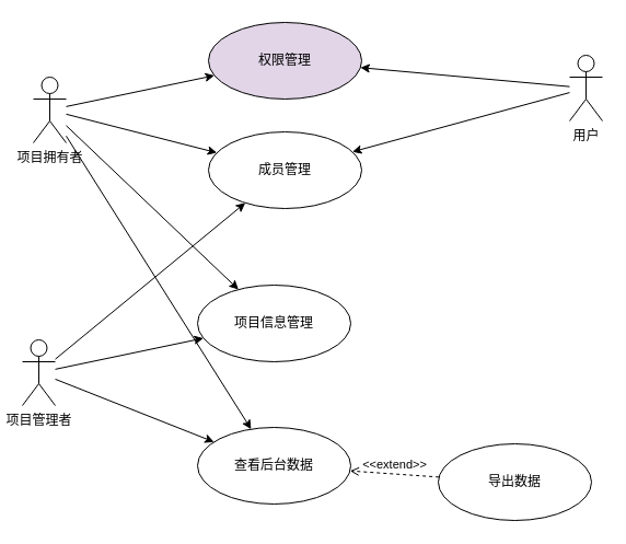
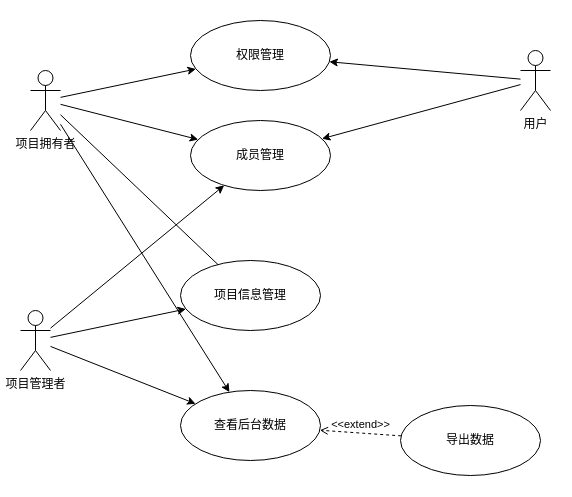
  <mxCell id="0" />
  <mxCell id="1" parent="0" />
  <mxCell id="2" value="成员管理" style="ellipse;whiteSpace=wrap;html=1;" vertex="1" parent="1"><mxGeometry x="190" y="120" width="140" height="70" as="geometry" /></mxCell>
  <mxCell id="3" value="导出数据" style="ellipse;whiteSpace=wrap;html=1;" vertex="1" parent="1"><mxGeometry x="400" y="405" width="140" height="70" as="geometry" /></mxCell>
  <mxCell id="4" value="项目拥有者" style="shape=umlActor;verticalLabelPosition=bottom;verticalAlign=top;html=1;outlineConnect=0;" vertex="1" parent="1"><mxGeometry x="30" y="70" width="30" height="60" as="geometry" /></mxCell>
  <mxCell id="5" style="rounded=0;orthogonalLoop=1;jettySize=auto;html=1;" edge="1" parent="1" source="4" target="2"><mxGeometry relative="1" as="geometry"><mxPoint x="100" y="200" as="targetPoint" /></mxGeometry></mxCell>
- <mxCell id="6" value="权限管理" style="ellipse;whiteSpace=wrap;html=1;fillColor=#e1d5e7;" vertex="1" parent="1"><mxGeometry x="190" y="20" width="140" height="70" as="geometry" /></mxCell>
+ <mxCell id="6" value="权限管理" style="ellipse;whiteSpace=wrap;html=1;" vertex="1" parent="1"><mxGeometry x="190" y="20" width="140" height="70" as="geometry" /></mxCell>
  <mxCell id="7" style="rounded=0;orthogonalLoop=1;jettySize=auto;html=1;" edge="1" parent="1" source="4" target="6"><mxGeometry relative="1" as="geometry"><mxPoint x="227" y="133" as="targetPoint" /><mxPoint x="60" y="240" as="sourcePoint" /></mxGeometry></mxCell>
  <mxCell id="8" value="查看后台数据" style="ellipse;whiteSpace=wrap;html=1;" vertex="1" parent="1"><mxGeometry x="180" y="390" width="140" height="70" as="geometry" /></mxCell>
  <mxCell id="9" value="项目管理者" style="shape=umlActor;verticalLabelPosition=bottom;verticalAlign=top;html=1;outlineConnect=0;" vertex="1" parent="1"><mxGeometry x="20" y="310" width="30" height="60" as="geometry" /></mxCell>
  <mxCell id="10" value="项目信息管理" style="ellipse;whiteSpace=wrap;html=1;" vertex="1" parent="1"><mxGeometry x="180" y="260" width="140" height="70" as="geometry" /></mxCell>
  <mxCell id="11" value="&amp;lt;&amp;lt;extend&amp;gt;&amp;gt;" style="html=1;verticalAlign=bottom;labelBackgroundColor=none;endArrow=open;endFill=0;dashed=1;rounded=0;" edge="1" parent="1" source="3" target="8"><mxGeometry width="160" relative="1" as="geometry"><mxPoint x="170" y="270" as="sourcePoint" /><mxPoint x="330" y="270" as="targetPoint" /></mxGeometry></mxCell>
  <mxCell id="12" value="" style="endArrow=classic;html=1;rounded=0;" edge="1" parent="1" source="9" target="10"><mxGeometry width="50" height="50" relative="1" as="geometry"><mxPoint x="220" y="270" as="sourcePoint" /><mxPoint x="270" y="220" as="targetPoint" /></mxGeometry></mxCell>
  <mxCell id="13" value="" style="endArrow=classic;html=1;rounded=0;" edge="1" parent="1" source="9" target="8"><mxGeometry width="50" height="50" relative="1" as="geometry"><mxPoint x="220" y="270" as="sourcePoint" /><mxPoint x="270" y="220" as="targetPoint" /></mxGeometry></mxCell>
  <mxCell id="14" value="" style="endArrow=classic;html=1;rounded=0;" edge="1" parent="1" source="9" target="2"><mxGeometry width="50" height="50" relative="1" as="geometry"><mxPoint x="220" y="270" as="sourcePoint" /><mxPoint x="270" y="220" as="targetPoint" /></mxGeometry></mxCell>
- <mxCell id="15" value="" style="endArrow=classic;html=1;rounded=0;" edge="1" parent="1" source="4" target="10"><mxGeometry width="50" height="50" relative="1" as="geometry"><mxPoint x="220" y="270" as="sourcePoint" /><mxPoint x="270" y="220" as="targetPoint" /></mxGeometry></mxCell>
+ <mxCell id="15" value="" style="endArrow=none;html=1;rounded=0;" edge="1" parent="1" source="4" target="10"><mxGeometry width="50" height="50" relative="1" as="geometry"><mxPoint x="220" y="270" as="sourcePoint" /><mxPoint x="270" y="220" as="targetPoint" /></mxGeometry></mxCell>
  <mxCell id="16" value="" style="endArrow=classic;html=1;rounded=0;" edge="1" parent="1" source="4" target="8"><mxGeometry width="50" height="50" relative="1" as="geometry"><mxPoint x="220" y="270" as="sourcePoint" /><mxPoint x="270" y="220" as="targetPoint" /></mxGeometry></mxCell>
  <mxCell id="17" value="用户" style="shape=umlActor;verticalLabelPosition=bottom;verticalAlign=top;html=1;" vertex="1" parent="1"><mxGeometry x="520" y="50" width="30" height="60" as="geometry" /></mxCell>
  <mxCell id="18" value="" style="endArrow=classic;html=1;rounded=0;" edge="1" parent="1" source="17" target="6"><mxGeometry width="50" height="50" relative="1" as="geometry"><mxPoint x="260" y="200" as="sourcePoint" /><mxPoint x="310" y="150" as="targetPoint" /></mxGeometry></mxCell>
  <mxCell id="19" value="" style="endArrow=classic;html=1;rounded=0;" edge="1" parent="1" source="17" target="2"><mxGeometry width="50" height="50" relative="1" as="geometry"><mxPoint x="260" y="200" as="sourcePoint" /><mxPoint x="310" y="150" as="targetPoint" /></mxGeometry></mxCell>
